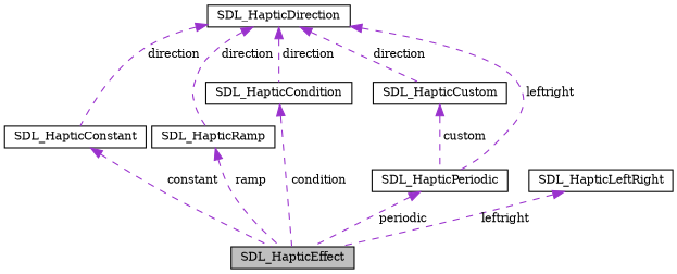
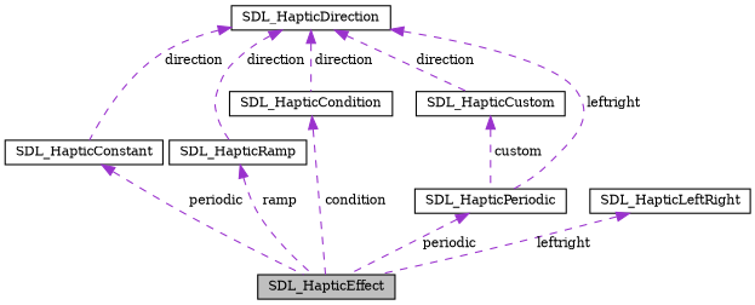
  digraph {
    fontname="DejaVu Serif"
    rankdir=TB
    node [color=black fillcolor=white fontname="DejaVu Serif" fontsize=10 shape=record style=filled]
    edge [color=darkorchid3 dir=back fontname="DejaVu Serif" fontsize=10 labelfontname=Helvetica labelfontsize=10 style=dashed]
    n1 [fillcolor=grey75 fontcolor=black height=0.2 label=SDL_HapticEffect width=0.4]
    n2 [height=0.2 label=SDL_HapticConstant width=0.4]
    n3 [height=0.2 label=SDL_HapticDirection width=0.4]
    n4 [height=0.2 label=SDL_HapticRamp width=0.4]
    n5 [height=0.2 label=SDL_HapticCondition width=0.4]
    n6 [height=0.2 label=SDL_HapticCustom width=0.4]
    n7 [height=0.2 label=SDL_HapticPeriodic width=0.4]
    n8 [height=0.2 label=SDL_HapticLeftRight width=0.4]
-   n2 -> n1 [label=" constant"]
+   n2 -> n1 [label=" periodic"]
    n3 -> n2 [label=" direction"]
    n3 -> n4 [label=" direction"]
    n3 -> n5 [label=" direction"]
    n3 -> n6 [label=" direction"]
    n3 -> n7 [label=" leftright"]
    n4 -> n1 [label=" ramp"]
    n5 -> n1 [label=" condition"]
    n6 -> n7 [label=" custom"]
    n7 -> n1 [label=" periodic"]
    n8 -> n1 [label=" leftright"]
  }
